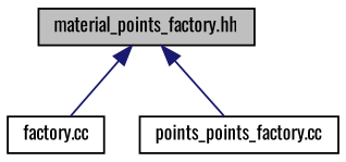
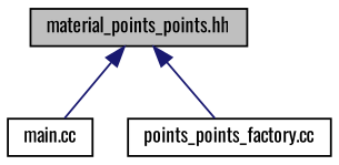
  digraph {
    fontname=Oswald
    node [color=black fillcolor=white fontname=Oswald fontsize=10 shape=record style=filled]
    edge [color=midnightblue dir=back fontname=Oswald fontsize=10 labelfontname=Helvetica labelfontsize=10 style=solid]
-   n1 [fillcolor=grey75 fontcolor=black height=0.2 label="material_points_factory.hh" width=0.4]
-   n2 [height=0.2 label="factory.cc" width=0.4]
+   n1 [fillcolor=grey75 fontcolor=black height=0.2 label="material_points_points.hh" width=0.4]
+   n2 [height=0.2 label="main.cc" width=0.4]
    n3 [height=0.2 label="points_points_factory.cc" width=0.4]
    n1 -> n2
    n1 -> n3
  }
